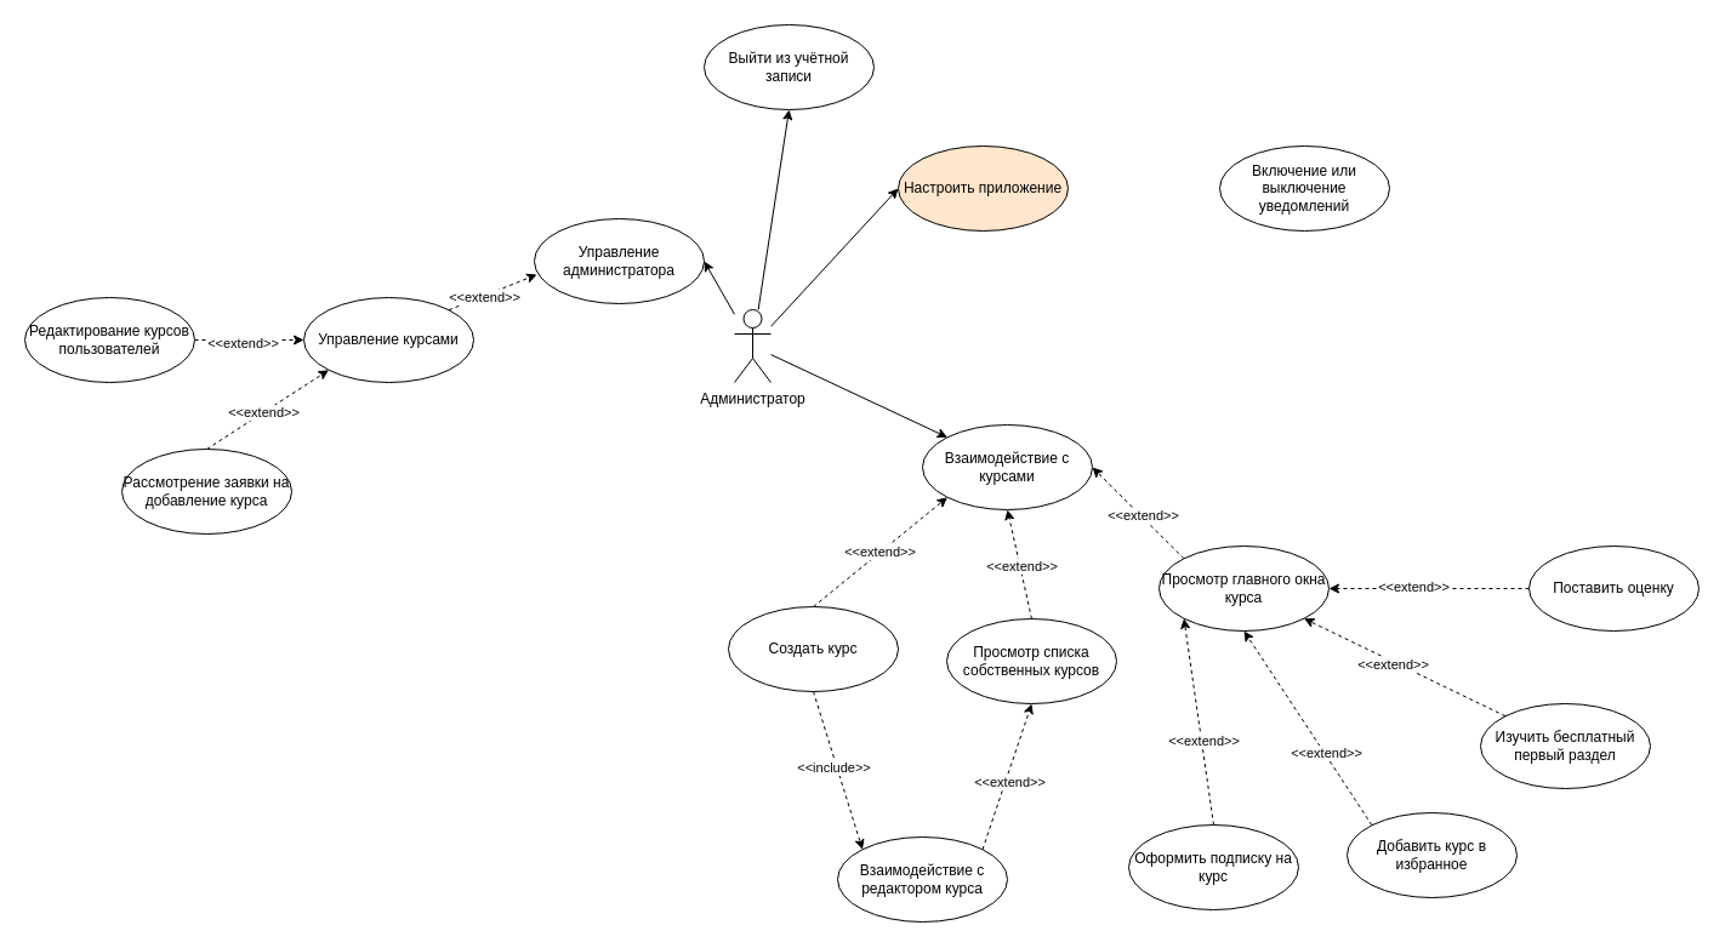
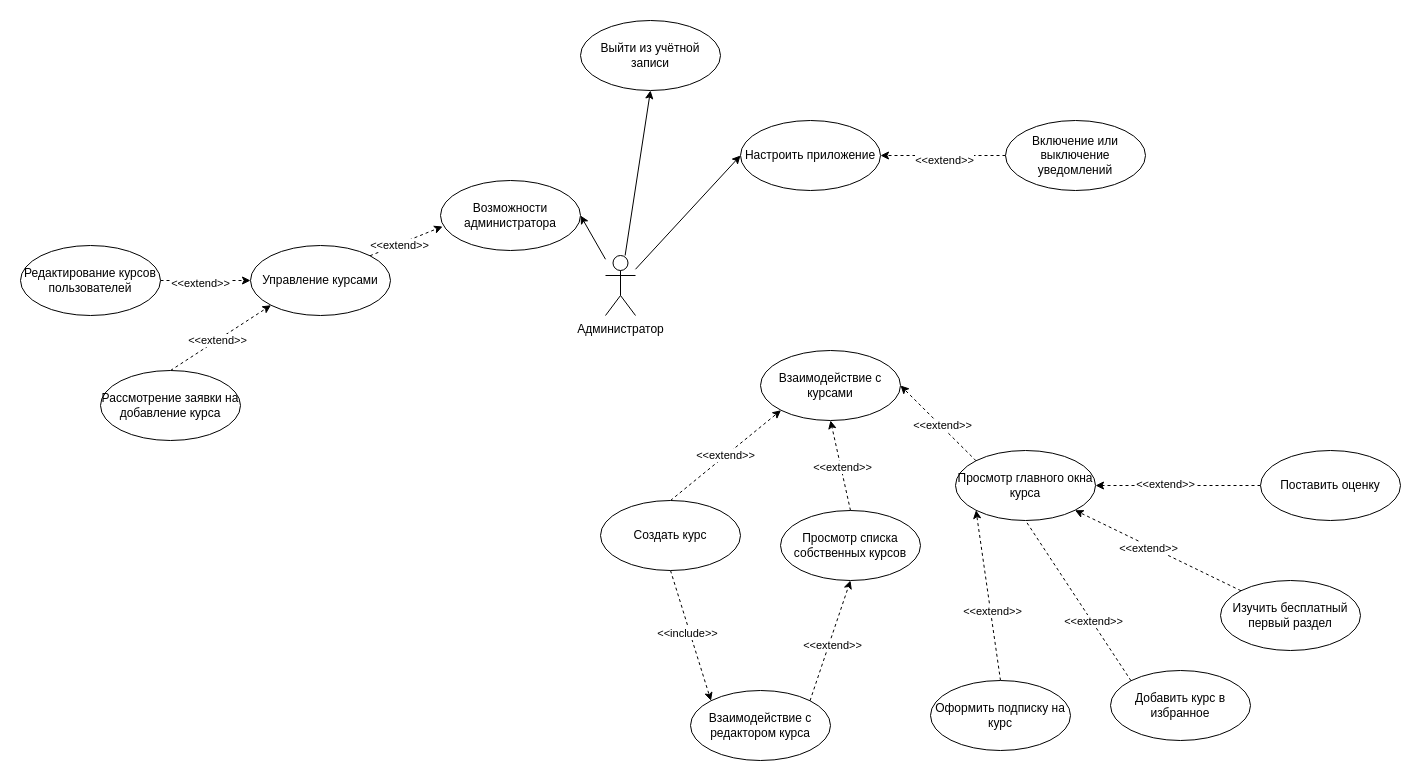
  <mxCell id="0" />
  <mxCell id="1" parent="0" />
  <mxCell id="2" style="rounded=0;orthogonalLoop=1;jettySize=auto;html=1;exitX=1;exitY=0;exitDx=0;exitDy=0;entryX=0.015;entryY=0.657;entryDx=0;entryDy=0;dashed=1;entryPerimeter=0;" edge="1" parent="1" source="4" target="9"><mxGeometry relative="1" as="geometry" /></mxCell>
  <mxCell id="3" value="&amp;lt;&amp;lt;extend&amp;gt;&amp;gt;" style="edgeLabel;html=1;align=center;verticalAlign=middle;resizable=0;points=[];" vertex="1" connectable="0" parent="2"><mxGeometry x="-0.202" y="-1" relative="1" as="geometry"><mxPoint as="offset" /></mxGeometry></mxCell>
  <mxCell id="4" value="Управление курсами" style="ellipse;whiteSpace=wrap;html=1;" vertex="1" parent="1"><mxGeometry x="250" y="245" width="140" height="70" as="geometry" /></mxCell>
  <mxCell id="5" style="rounded=0;orthogonalLoop=1;jettySize=auto;html=1;entryX=0.5;entryY=1;entryDx=0;entryDy=0;" edge="1" parent="1" source="7" target="8"><mxGeometry relative="1" as="geometry" /></mxCell>
  <mxCell id="6" style="rounded=0;orthogonalLoop=1;jettySize=auto;html=1;entryX=1;entryY=0.5;entryDx=0;entryDy=0;" edge="1" parent="1" source="7" target="9"><mxGeometry relative="1" as="geometry" /></mxCell>
  <mxCell id="7" value="Администратор" style="shape=umlActor;verticalLabelPosition=bottom;verticalAlign=top;html=1;" vertex="1" parent="1"><mxGeometry x="605" y="255" width="30" height="60" as="geometry" /></mxCell>
  <mxCell id="8" value="Выйти из учётной записи" style="ellipse;whiteSpace=wrap;html=1;" vertex="1" parent="1"><mxGeometry x="580" y="20" width="140" height="70" as="geometry" /></mxCell>
- <mxCell id="9" value="Управление администратора" style="ellipse;whiteSpace=wrap;html=1;" vertex="1" parent="1"><mxGeometry x="440" y="180" width="140" height="70" as="geometry" /></mxCell>
+ <mxCell id="9" value="Возможности администратора" style="ellipse;whiteSpace=wrap;html=1;" vertex="1" parent="1"><mxGeometry x="440" y="180" width="140" height="70" as="geometry" /></mxCell>
  <mxCell id="10" style="rounded=0;orthogonalLoop=1;jettySize=auto;html=1;exitX=1;exitY=0.5;exitDx=0;exitDy=0;entryX=0;entryY=0.5;entryDx=0;entryDy=0;dashed=1;" edge="1" parent="1" source="12" target="4"><mxGeometry relative="1" as="geometry" /></mxCell>
  <mxCell id="11" value="&amp;lt;&amp;lt;extend&amp;gt;&amp;gt;" style="edgeLabel;html=1;align=center;verticalAlign=middle;resizable=0;points=[];" vertex="1" connectable="0" parent="10"><mxGeometry x="-0.141" y="-2" relative="1" as="geometry"><mxPoint as="offset" /></mxGeometry></mxCell>
  <mxCell id="12" value="Редактирование курсов пользователей" style="ellipse;whiteSpace=wrap;html=1;" vertex="1" parent="1"><mxGeometry x="20" y="245" width="140" height="70" as="geometry" /></mxCell>
  <mxCell id="13" style="rounded=0;orthogonalLoop=1;jettySize=auto;html=1;exitX=0.5;exitY=0;exitDx=0;exitDy=0;entryX=0;entryY=1;entryDx=0;entryDy=0;dashed=1;" edge="1" parent="1" source="15" target="4"><mxGeometry relative="1" as="geometry" /></mxCell>
  <mxCell id="14" value="&amp;lt;&amp;lt;extend&amp;gt;&amp;gt;" style="edgeLabel;html=1;align=center;verticalAlign=middle;resizable=0;points=[];" vertex="1" connectable="0" parent="13"><mxGeometry x="-0.065" relative="1" as="geometry"><mxPoint as="offset" /></mxGeometry></mxCell>
  <mxCell id="15" value="Рассмотрение заявки на добавление курса" style="ellipse;whiteSpace=wrap;html=1;" vertex="1" parent="1"><mxGeometry x="100" y="370" width="140" height="70" as="geometry" /></mxCell>
  <mxCell id="16" style="rounded=0;orthogonalLoop=1;jettySize=auto;html=1;entryX=0;entryY=0.5;entryDx=0;entryDy=0;" edge="1" parent="1" target="18" source="7"><mxGeometry relative="1" as="geometry"><mxPoint x="665" y="277" as="sourcePoint" /></mxGeometry></mxCell>
- <mxCell id="17" style="rounded=0;orthogonalLoop=1;jettySize=auto;html=1;entryX=0;entryY=0;entryDx=0;entryDy=0;" edge="1" parent="1" target="19" source="7"><mxGeometry relative="1" as="geometry"><mxPoint x="665" y="350" as="sourcePoint" /></mxGeometry></mxCell>
- <mxCell id="18" value="Настроить приложение" style="ellipse;whiteSpace=wrap;html=1;fillColor=#ffe6cc;" vertex="1" parent="1"><mxGeometry x="740" y="120" width="140" height="70" as="geometry" /></mxCell>
+ <mxCell id="18" value="Настроить приложение" style="ellipse;whiteSpace=wrap;html=1;" vertex="1" parent="1"><mxGeometry x="740" y="120" width="140" height="70" as="geometry" /></mxCell>
  <mxCell id="19" value="Взаимодействие с курсами" style="ellipse;whiteSpace=wrap;html=1;" vertex="1" parent="1"><mxGeometry x="760" y="350" width="140" height="70" as="geometry" /></mxCell>
  <mxCell id="20" value="&amp;lt;&amp;lt;extend&amp;gt;&amp;gt;" style="rounded=0;orthogonalLoop=1;jettySize=auto;html=1;exitX=0.5;exitY=0;exitDx=0;exitDy=0;dashed=1;entryX=0;entryY=1;entryDx=0;entryDy=0;" edge="1" parent="1" source="23" target="19"><mxGeometry relative="1" as="geometry"><mxPoint x="670" y="500" as="targetPoint" /></mxGeometry></mxCell>
  <mxCell id="21" style="rounded=0;orthogonalLoop=1;jettySize=auto;html=1;exitX=0.5;exitY=1;exitDx=0;exitDy=0;entryX=0;entryY=0;entryDx=0;entryDy=0;dashed=1;" edge="1" parent="1" source="23" target="39"><mxGeometry relative="1" as="geometry" /></mxCell>
  <mxCell id="22" value="&amp;lt;&amp;lt;include&amp;gt;&amp;gt;" style="edgeLabel;html=1;align=center;verticalAlign=middle;resizable=0;points=[];" vertex="1" connectable="0" parent="21"><mxGeometry x="-0.048" y="-3" relative="1" as="geometry"><mxPoint as="offset" /></mxGeometry></mxCell>
  <mxCell id="23" value="Создать курс" style="ellipse;whiteSpace=wrap;html=1;" vertex="1" parent="1"><mxGeometry x="600" y="500" width="140" height="70" as="geometry" /></mxCell>
- <mxCell id="24" style="rounded=0;orthogonalLoop=1;jettySize=auto;html=1;exitX=0;exitY=0;exitDx=0;exitDy=0;entryX=0.5;entryY=1;entryDx=0;entryDy=0;dashed=1;" edge="1" parent="1" source="26" target="29"><mxGeometry relative="1" as="geometry" /></mxCell>
+ <mxCell id="24" style="rounded=0;orthogonalLoop=1;jettySize=auto;html=1;exitX=0;exitY=0;exitDx=0;exitDy=0;entryX=0.5;entryY=1;entryDx=0;entryDy=0;dashed=1;endArrow=none;" edge="1" parent="1" source="26" target="29"><mxGeometry relative="1" as="geometry" /></mxCell>
  <mxCell id="25" value="&amp;lt;&amp;lt;extend&amp;gt;&amp;gt;" style="edgeLabel;html=1;align=center;verticalAlign=middle;resizable=0;points=[];" vertex="1" connectable="0" parent="24"><mxGeometry x="-0.262" y="-1" relative="1" as="geometry"><mxPoint as="offset" /></mxGeometry></mxCell>
  <mxCell id="26" value="Добавить курс в избранное" style="ellipse;whiteSpace=wrap;html=1;" vertex="1" parent="1"><mxGeometry x="1110" y="670" width="140" height="70" as="geometry" /></mxCell>
  <mxCell id="27" style="rounded=0;orthogonalLoop=1;jettySize=auto;html=1;exitX=0;exitY=0;exitDx=0;exitDy=0;entryX=1;entryY=0.5;entryDx=0;entryDy=0;dashed=1;" edge="1" parent="1" source="29" target="19"><mxGeometry relative="1" as="geometry" /></mxCell>
  <mxCell id="28" value="&amp;lt;&amp;lt;extend&amp;gt;&amp;gt;" style="edgeLabel;html=1;align=center;verticalAlign=middle;resizable=0;points=[];" vertex="1" connectable="0" parent="27"><mxGeometry x="-0.076" y="-1" relative="1" as="geometry"><mxPoint as="offset" /></mxGeometry></mxCell>
  <mxCell id="29" value="Просмотр главного окна курса" style="ellipse;whiteSpace=wrap;html=1;" vertex="1" parent="1"><mxGeometry x="955" y="450" width="140" height="70" as="geometry" /></mxCell>
  <mxCell id="30" style="rounded=0;orthogonalLoop=1;jettySize=auto;html=1;exitX=0.5;exitY=0;exitDx=0;exitDy=0;entryX=0;entryY=1;entryDx=0;entryDy=0;dashed=1;" edge="1" parent="1" source="32" target="29"><mxGeometry relative="1" as="geometry" /></mxCell>
  <mxCell id="31" value="&amp;lt;&amp;lt;extend&amp;gt;&amp;gt;" style="edgeLabel;html=1;align=center;verticalAlign=middle;resizable=0;points=[];" vertex="1" connectable="0" parent="30"><mxGeometry x="-0.172" y="-2" relative="1" as="geometry"><mxPoint y="1" as="offset" /></mxGeometry></mxCell>
  <mxCell id="32" value="Оформить подписку на курс" style="ellipse;whiteSpace=wrap;html=1;" vertex="1" parent="1"><mxGeometry x="930" y="680" width="140" height="70" as="geometry" /></mxCell>
  <mxCell id="33" style="rounded=0;orthogonalLoop=1;jettySize=auto;html=1;exitX=0;exitY=0;exitDx=0;exitDy=0;entryX=1;entryY=1;entryDx=0;entryDy=0;dashed=1;" edge="1" parent="1" source="35" target="29"><mxGeometry relative="1" as="geometry" /></mxCell>
  <mxCell id="34" value="&amp;lt;&amp;lt;extend&amp;gt;&amp;gt;" style="edgeLabel;html=1;align=center;verticalAlign=middle;resizable=0;points=[];" vertex="1" connectable="0" parent="33"><mxGeometry x="0.102" y="2" relative="1" as="geometry"><mxPoint as="offset" /></mxGeometry></mxCell>
  <mxCell id="35" value="Изучить бесплатный первый раздел" style="ellipse;whiteSpace=wrap;html=1;" vertex="1" parent="1"><mxGeometry x="1220" y="580" width="140" height="70" as="geometry" /></mxCell>
+ <mxCell id="36" style="rounded=0;orthogonalLoop=1;jettySize=auto;html=1;exitX=0;exitY=0.5;exitDx=0;exitDy=0;entryX=1;entryY=0.5;entryDx=0;entryDy=0;dashed=1;" edge="1" parent="1" source="38" target="18"><mxGeometry relative="1" as="geometry" /></mxCell>
+ <mxCell id="37" value="&amp;lt;&amp;lt;extend&amp;gt;&amp;gt;" style="edgeLabel;html=1;align=center;verticalAlign=middle;resizable=0;points=[];" vertex="1" connectable="0" parent="36"><mxGeometry x="-0.022" y="4" relative="1" as="geometry"><mxPoint x="-1" as="offset" /></mxGeometry></mxCell>
  <mxCell id="38" value="Включение или выключение уведомлений" style="ellipse;whiteSpace=wrap;html=1;" vertex="1" parent="1"><mxGeometry x="1005" y="120" width="140" height="70" as="geometry" /></mxCell>
  <mxCell id="39" value="Взаимодействие с редактором курса" style="ellipse;whiteSpace=wrap;html=1;" vertex="1" parent="1"><mxGeometry x="690" y="690" width="140" height="70" as="geometry" /></mxCell>
  <mxCell id="40" style="rounded=0;orthogonalLoop=1;jettySize=auto;html=1;exitX=0;exitY=0.5;exitDx=0;exitDy=0;entryX=1;entryY=0.5;entryDx=0;entryDy=0;dashed=1;" edge="1" parent="1" source="42" target="29"><mxGeometry relative="1" as="geometry" /></mxCell>
  <mxCell id="41" value="&amp;lt;&amp;lt;extend&amp;gt;&amp;gt;" style="edgeLabel;html=1;align=center;verticalAlign=middle;resizable=0;points=[];" vertex="1" connectable="0" parent="40"><mxGeometry x="0.167" y="-2" relative="1" as="geometry"><mxPoint as="offset" /></mxGeometry></mxCell>
  <mxCell id="42" value="Поставить оценку" style="ellipse;whiteSpace=wrap;html=1;" vertex="1" parent="1"><mxGeometry x="1260" y="450" width="140" height="70" as="geometry" /></mxCell>
  <mxCell id="43" value="Просмотр списка собственных курсов" style="ellipse;whiteSpace=wrap;html=1;" vertex="1" parent="1"><mxGeometry x="780" y="510" width="140" height="70" as="geometry" /></mxCell>
  <mxCell id="44" style="rounded=0;orthogonalLoop=1;jettySize=auto;html=1;exitX=0.5;exitY=0;exitDx=0;exitDy=0;entryX=0.5;entryY=1;entryDx=0;entryDy=0;dashed=1;" edge="1" parent="1" source="43" target="19"><mxGeometry relative="1" as="geometry" /></mxCell>
  <mxCell id="45" value="&amp;lt;&amp;lt;extend&amp;gt;&amp;gt;" style="edgeLabel;html=1;align=center;verticalAlign=middle;resizable=0;points=[];" vertex="1" connectable="0" parent="44"><mxGeometry x="-0.045" y="-1" relative="1" as="geometry"><mxPoint as="offset" /></mxGeometry></mxCell>
  <mxCell id="46" style="rounded=0;orthogonalLoop=1;jettySize=auto;html=1;exitX=1;exitY=0;exitDx=0;exitDy=0;entryX=0.5;entryY=1;entryDx=0;entryDy=0;dashed=1;" edge="1" parent="1" source="39" target="43"><mxGeometry relative="1" as="geometry" /></mxCell>
  <mxCell id="47" value="&amp;lt;&amp;lt;extend&amp;gt;&amp;gt;" style="edgeLabel;html=1;align=center;verticalAlign=middle;resizable=0;points=[];" vertex="1" connectable="0" parent="46"><mxGeometry x="-0.047" y="-3" relative="1" as="geometry"><mxPoint as="offset" /></mxGeometry></mxCell>
